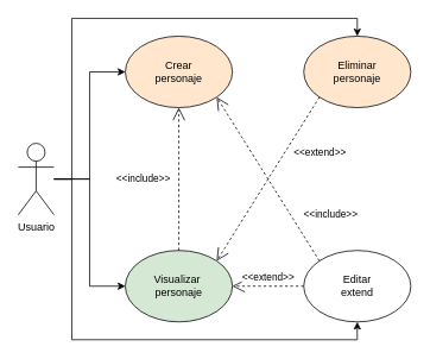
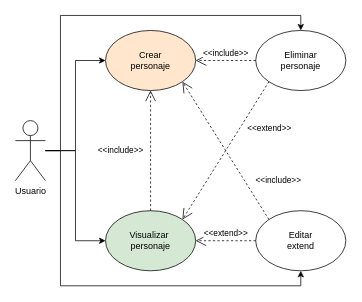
  <mxCell id="0" />
  <mxCell id="1" parent="0" />
  <mxCell id="2" style="edgeStyle=orthogonalEdgeStyle;rounded=0;orthogonalLoop=1;jettySize=auto;html=1;entryX=0;entryY=0.5;entryDx=0;entryDy=0;" edge="1" parent="1" source="6" target="10"><mxGeometry relative="1" as="geometry" /></mxCell>
  <mxCell id="3" style="edgeStyle=orthogonalEdgeStyle;rounded=0;orthogonalLoop=1;jettySize=auto;html=1;entryX=0;entryY=0.5;entryDx=0;entryDy=0;" edge="1" parent="1" source="6" target="9"><mxGeometry relative="1" as="geometry" /></mxCell>
  <mxCell id="4" style="edgeStyle=orthogonalEdgeStyle;rounded=0;orthogonalLoop=1;jettySize=auto;html=1;entryX=0.5;entryY=1;entryDx=0;entryDy=0;" edge="1" parent="1" source="6" target="8"><mxGeometry relative="1" as="geometry"><Array as="points"><mxPoint x="80" y="200" /><mxPoint x="80" y="380" /><mxPoint x="400" y="380" /></Array></mxGeometry></mxCell>
  <mxCell id="5" style="edgeStyle=orthogonalEdgeStyle;rounded=0;orthogonalLoop=1;jettySize=auto;html=1;entryX=0.5;entryY=0;entryDx=0;entryDy=0;" edge="1" parent="1" source="6" target="7"><mxGeometry relative="1" as="geometry"><Array as="points"><mxPoint x="80" y="200" /><mxPoint x="80" y="20" /><mxPoint x="400" y="20" /></Array></mxGeometry></mxCell>
  <mxCell id="6" value="Usuario" style="shape=umlActor;verticalLabelPosition=bottom;verticalAlign=top;html=1;outlineConnect=0;" parent="1" vertex="1"><mxGeometry x="20" y="160" width="40" height="80" as="geometry" /></mxCell>
- <mxCell id="7" value="Eliminar &lt;br&gt;personaje" style="ellipse;whiteSpace=wrap;html=1;fillColor=#ffe6cc;" vertex="1" parent="1"><mxGeometry x="340" y="40" width="120" height="80" as="geometry" /></mxCell>
+ <mxCell id="7" value="Eliminar &lt;br&gt;personaje" style="ellipse;whiteSpace=wrap;html=1;" vertex="1" parent="1"><mxGeometry x="340" y="40" width="120" height="80" as="geometry" /></mxCell>
  <mxCell id="8" value="Editar&lt;br&gt;extend" style="ellipse;whiteSpace=wrap;html=1;" vertex="1" parent="1"><mxGeometry x="340" y="280" width="120" height="80" as="geometry" /></mxCell>
  <mxCell id="9" value="Crear &lt;br&gt;personaje" style="ellipse;whiteSpace=wrap;html=1;fillColor=#ffe6cc;" vertex="1" parent="1"><mxGeometry x="140" y="40" width="120" height="80" as="geometry" /></mxCell>
  <mxCell id="10" value="Visualizar&amp;nbsp;&lt;br&gt;personaje" style="ellipse;whiteSpace=wrap;html=1;fillColor=#d5e8d4;" vertex="1" parent="1"><mxGeometry x="140" y="280" width="120" height="80" as="geometry" /></mxCell>
  <mxCell id="11" value="&amp;lt;&amp;lt;extend&amp;gt;&amp;gt;" style="endArrow=open;endSize=12;dashed=1;html=1;exitX=0;exitY=1;exitDx=0;exitDy=0;entryX=1;entryY=0;entryDx=0;entryDy=0;" edge="1" parent="1" source="7" target="10"><mxGeometry x="-0.517" y="33" width="160" relative="1" as="geometry"><mxPoint x="500" y="160" as="sourcePoint" /><mxPoint x="660" y="160" as="targetPoint" /><mxPoint as="offset" /></mxGeometry></mxCell>
  <mxCell id="12" value="&amp;lt;&amp;lt;extend&amp;gt;&amp;gt;" style="endArrow=open;endSize=12;dashed=1;html=1;exitX=0;exitY=0.5;exitDx=0;exitDy=0;entryX=1;entryY=0.5;entryDx=0;entryDy=0;" edge="1" parent="1" source="8" target="10"><mxGeometry y="-10" width="160" relative="1" as="geometry"><mxPoint x="510" y="170" as="sourcePoint" /><mxPoint x="670" y="170" as="targetPoint" /><mxPoint as="offset" /></mxGeometry></mxCell>
  <mxCell id="13" value="&amp;lt;&amp;lt;include&amp;gt;&amp;gt;" style="endArrow=open;endSize=12;dashed=1;html=1;exitX=0.5;exitY=0;exitDx=0;exitDy=0;entryX=0.5;entryY=1;entryDx=0;entryDy=0;" edge="1" parent="1" source="10" target="9"><mxGeometry y="40" width="160" relative="1" as="geometry"><mxPoint x="210" y="240" as="sourcePoint" /><mxPoint x="370" y="240" as="targetPoint" /><mxPoint as="offset" /></mxGeometry></mxCell>
+ <mxCell id="14" value="&amp;lt;&amp;lt;include&amp;gt;&amp;gt;" style="endArrow=open;endSize=12;dashed=1;html=1;exitX=0;exitY=0.5;exitDx=0;exitDy=0;entryX=1;entryY=0.5;entryDx=0;entryDy=0;" edge="1" parent="1" source="7" target="9"><mxGeometry y="-10" width="160" relative="1" as="geometry"><mxPoint x="510" y="129.17" as="sourcePoint" /><mxPoint x="670" y="129.17" as="targetPoint" /><mxPoint as="offset" /></mxGeometry></mxCell>
  <mxCell id="15" value="&amp;lt;&amp;lt;include&amp;gt;&amp;gt;" style="endArrow=open;endSize=12;dashed=1;html=1;exitX=0;exitY=0;exitDx=0;exitDy=0;entryX=1;entryY=1;entryDx=0;entryDy=0;" edge="1" parent="1" source="8" target="9"><mxGeometry x="-0.656" y="-38" width="160" relative="1" as="geometry"><mxPoint x="510" y="129.17" as="sourcePoint" /><mxPoint x="380" y="220" as="targetPoint" /><mxPoint as="offset" /></mxGeometry></mxCell>
